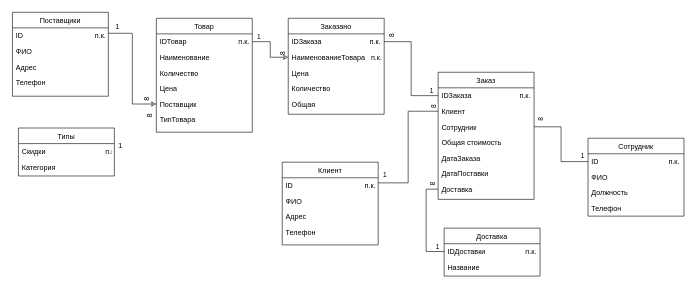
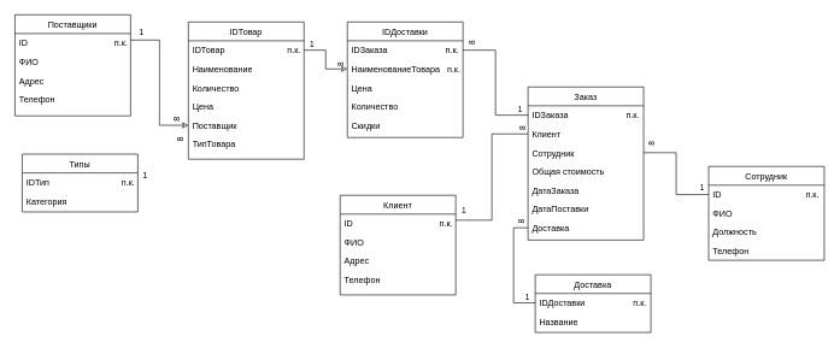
  <mxCell id="0" />
  <mxCell id="1" parent="0" />
  <mxCell id="2" value="Заказ" style="swimlane;fontStyle=0;align=center;verticalAlign=top;childLayout=stackLayout;horizontal=1;startSize=26;horizontalStack=0;resizeParent=1;resizeLast=0;collapsible=1;marginBottom=0;rounded=0;shadow=0;strokeWidth=1;" parent="1" vertex="1"><mxGeometry x="730" y="120" width="160" height="212" as="geometry"><mxRectangle x="230" y="140" width="160" height="26" as="alternateBounds" /></mxGeometry></mxCell>
  <mxCell id="3" value="IDЗаказа                        п.к." style="text;align=left;verticalAlign=top;spacingLeft=4;spacingRight=4;overflow=hidden;rotatable=0;points=[[0,0.5],[1,0.5]];portConstraint=eastwest;" parent="2" vertex="1"><mxGeometry y="26" width="160" height="26" as="geometry" /></mxCell>
  <mxCell id="4" value="Клиент" style="text;align=left;verticalAlign=top;spacingLeft=4;spacingRight=4;overflow=hidden;rotatable=0;points=[[0,0.5],[1,0.5]];portConstraint=eastwest;" parent="2" vertex="1"><mxGeometry y="52" width="160" height="26" as="geometry" /></mxCell>
  <mxCell id="5" value="Сотрудник" style="text;align=left;verticalAlign=top;spacingLeft=4;spacingRight=4;overflow=hidden;rotatable=0;points=[[0,0.5],[1,0.5]];portConstraint=eastwest;" parent="2" vertex="1"><mxGeometry y="78" width="160" height="26" as="geometry" /></mxCell>
  <mxCell id="6" value="Общая стоимость" style="text;align=left;verticalAlign=top;spacingLeft=4;spacingRight=4;overflow=hidden;rotatable=0;points=[[0,0.5],[1,0.5]];portConstraint=eastwest;rounded=0;shadow=0;html=0;" parent="2" vertex="1"><mxGeometry y="104" width="160" height="26" as="geometry" /></mxCell>
  <mxCell id="7" value="ДатаЗаказа" style="text;align=left;verticalAlign=top;spacingLeft=4;spacingRight=4;overflow=hidden;rotatable=0;points=[[0,0.5],[1,0.5]];portConstraint=eastwest;rounded=0;shadow=0;html=0;" parent="2" vertex="1"><mxGeometry y="130" width="160" height="26" as="geometry" /></mxCell>
  <mxCell id="8" value="ДатаПоставки" style="text;align=left;verticalAlign=top;spacingLeft=4;spacingRight=4;overflow=hidden;rotatable=0;points=[[0,0.5],[1,0.5]];portConstraint=eastwest;" parent="2" vertex="1"><mxGeometry y="156" width="160" height="26" as="geometry" /></mxCell>
  <mxCell id="9" value="Доставка" style="text;align=left;verticalAlign=top;spacingLeft=4;spacingRight=4;overflow=hidden;rotatable=0;points=[[0,0.5],[1,0.5]];portConstraint=eastwest;" parent="2" vertex="1"><mxGeometry y="182" width="160" height="26" as="geometry" /></mxCell>
  <mxCell id="10" value="Клиент" style="swimlane;fontStyle=0;align=center;verticalAlign=top;childLayout=stackLayout;horizontal=1;startSize=26;horizontalStack=0;resizeParent=1;resizeLast=0;collapsible=1;marginBottom=0;rounded=0;shadow=0;strokeWidth=1;" parent="1" vertex="1"><mxGeometry x="470" y="270" width="160" height="138" as="geometry"><mxRectangle x="130" y="380" width="160" height="26" as="alternateBounds" /></mxGeometry></mxCell>
  <mxCell id="11" value="ID                                    п.к." style="text;align=left;verticalAlign=top;spacingLeft=4;spacingRight=4;overflow=hidden;rotatable=0;points=[[0,0.5],[1,0.5]];portConstraint=eastwest;" parent="10" vertex="1"><mxGeometry y="26" width="160" height="26" as="geometry" /></mxCell>
  <mxCell id="12" value="ФИО" style="text;align=left;verticalAlign=top;spacingLeft=4;spacingRight=4;overflow=hidden;rotatable=0;points=[[0,0.5],[1,0.5]];portConstraint=eastwest;rounded=0;shadow=0;html=0;" parent="10" vertex="1"><mxGeometry y="52" width="160" height="26" as="geometry" /></mxCell>
  <mxCell id="13" value="Адрес" style="text;align=left;verticalAlign=top;spacingLeft=4;spacingRight=4;overflow=hidden;rotatable=0;points=[[0,0.5],[1,0.5]];portConstraint=eastwest;fontStyle=0" parent="10" vertex="1"><mxGeometry y="78" width="160" height="26" as="geometry" /></mxCell>
  <mxCell id="14" value="Телефон" style="text;align=left;verticalAlign=top;spacingLeft=4;spacingRight=4;overflow=hidden;rotatable=0;points=[[0,0.5],[1,0.5]];portConstraint=eastwest;" parent="10" vertex="1"><mxGeometry y="104" width="160" height="26" as="geometry" /></mxCell>
  <mxCell id="15" value="Сотрудник" style="swimlane;fontStyle=0;align=center;verticalAlign=top;childLayout=stackLayout;horizontal=1;startSize=26;horizontalStack=0;resizeParent=1;resizeLast=0;collapsible=1;marginBottom=0;rounded=0;shadow=0;strokeWidth=1;" parent="1" vertex="1"><mxGeometry x="980" y="230" width="160" height="130" as="geometry"><mxRectangle x="340" y="380" width="170" height="26" as="alternateBounds" /></mxGeometry></mxCell>
  <mxCell id="16" value="ID                                   п.к." style="text;align=left;verticalAlign=top;spacingLeft=4;spacingRight=4;overflow=hidden;rotatable=0;points=[[0,0.5],[1,0.5]];portConstraint=eastwest;" parent="15" vertex="1"><mxGeometry y="26" width="160" height="26" as="geometry" /></mxCell>
  <mxCell id="17" value="ФИО" style="text;align=left;verticalAlign=top;spacingLeft=4;spacingRight=4;overflow=hidden;rotatable=0;points=[[0,0.5],[1,0.5]];portConstraint=eastwest;" parent="15" vertex="1"><mxGeometry y="52" width="160" height="26" as="geometry" /></mxCell>
  <mxCell id="18" value="Должность" style="text;align=left;verticalAlign=top;spacingLeft=4;spacingRight=4;overflow=hidden;rotatable=0;points=[[0,0.5],[1,0.5]];portConstraint=eastwest;" parent="15" vertex="1"><mxGeometry y="78" width="160" height="26" as="geometry" /></mxCell>
  <mxCell id="19" value="Телефон" style="text;align=left;verticalAlign=top;spacingLeft=4;spacingRight=4;overflow=hidden;rotatable=0;points=[[0,0.5],[1,0.5]];portConstraint=eastwest;" parent="15" vertex="1"><mxGeometry y="104" width="160" height="26" as="geometry" /></mxCell>
- <mxCell id="20" value="Товар" style="swimlane;fontStyle=0;align=center;verticalAlign=top;childLayout=stackLayout;horizontal=1;startSize=26;horizontalStack=0;resizeParent=1;resizeLast=0;collapsible=1;marginBottom=0;rounded=0;shadow=0;strokeWidth=1;" parent="1" vertex="1"><mxGeometry x="260" y="30" width="160" height="190" as="geometry"><mxRectangle x="550" y="140" width="160" height="26" as="alternateBounds" /></mxGeometry></mxCell>
+ <mxCell id="20" value="IDТовар" style="swimlane;fontStyle=0;align=center;verticalAlign=top;childLayout=stackLayout;horizontal=1;startSize=26;horizontalStack=0;resizeParent=1;resizeLast=0;collapsible=1;marginBottom=0;rounded=0;shadow=0;strokeWidth=1;" parent="1" vertex="1"><mxGeometry x="260" y="30" width="160" height="190" as="geometry"><mxRectangle x="550" y="140" width="160" height="26" as="alternateBounds" /></mxGeometry></mxCell>
  <mxCell id="21" value="IDТовар                          п.к." style="text;align=left;verticalAlign=top;spacingLeft=4;spacingRight=4;overflow=hidden;rotatable=0;points=[[0,0.5],[1,0.5]];portConstraint=eastwest;rounded=0;shadow=0;html=0;" parent="20" vertex="1"><mxGeometry y="26" width="160" height="26" as="geometry" /></mxCell>
  <mxCell id="22" value="Наименование" style="text;align=left;verticalAlign=top;spacingLeft=4;spacingRight=4;overflow=hidden;rotatable=0;points=[[0,0.5],[1,0.5]];portConstraint=eastwest;rounded=0;shadow=0;html=0;" parent="20" vertex="1"><mxGeometry y="52" width="160" height="26" as="geometry" /></mxCell>
  <mxCell id="23" value="Количество" style="text;align=left;verticalAlign=top;spacingLeft=4;spacingRight=4;overflow=hidden;rotatable=0;points=[[0,0.5],[1,0.5]];portConstraint=eastwest;rounded=0;shadow=0;html=0;" parent="20" vertex="1"><mxGeometry y="78" width="160" height="26" as="geometry" /></mxCell>
  <mxCell id="24" value="Цена" style="text;align=left;verticalAlign=top;spacingLeft=4;spacingRight=4;overflow=hidden;rotatable=0;points=[[0,0.5],[1,0.5]];portConstraint=eastwest;rounded=0;shadow=0;html=0;" parent="20" vertex="1"><mxGeometry y="104" width="160" height="26" as="geometry" /></mxCell>
  <mxCell id="25" value="Поставщик" style="text;align=left;verticalAlign=top;spacingLeft=4;spacingRight=4;overflow=hidden;rotatable=0;points=[[0,0.5],[1,0.5]];portConstraint=eastwest;rounded=0;shadow=0;html=0;" parent="20" vertex="1"><mxGeometry y="130" width="160" height="26" as="geometry" /></mxCell>
  <mxCell id="26" value="ТипТовара" style="text;align=left;verticalAlign=top;spacingLeft=4;spacingRight=4;overflow=hidden;rotatable=0;points=[[0,0.5],[1,0.5]];portConstraint=eastwest;rounded=0;shadow=0;html=0;" parent="20" vertex="1"><mxGeometry y="156" width="160" height="26" as="geometry" /></mxCell>
  <mxCell id="27" style="edgeStyle=orthogonalEdgeStyle;rounded=0;orthogonalLoop=1;jettySize=auto;html=1;exitX=1;exitY=0.25;exitDx=0;exitDy=0;endArrow=classic;endFill=0;" parent="1" source="28" target="25" edge="1"><mxGeometry relative="1" as="geometry" /></mxCell>
  <mxCell id="28" value="Поставщики" style="swimlane;fontStyle=0;align=center;verticalAlign=top;childLayout=stackLayout;horizontal=1;startSize=26;horizontalStack=0;resizeParent=1;resizeLast=0;collapsible=1;marginBottom=0;rounded=0;shadow=0;strokeWidth=1;" parent="1" vertex="1"><mxGeometry x="20" y="20" width="160" height="140" as="geometry"><mxRectangle x="130" y="380" width="160" height="26" as="alternateBounds" /></mxGeometry></mxCell>
  <mxCell id="29" value="ID                                    п.к." style="text;align=left;verticalAlign=top;spacingLeft=4;spacingRight=4;overflow=hidden;rotatable=0;points=[[0,0.5],[1,0.5]];portConstraint=eastwest;" parent="28" vertex="1"><mxGeometry y="26" width="160" height="26" as="geometry" /></mxCell>
  <mxCell id="30" value="ФИО" style="text;align=left;verticalAlign=top;spacingLeft=4;spacingRight=4;overflow=hidden;rotatable=0;points=[[0,0.5],[1,0.5]];portConstraint=eastwest;rounded=0;shadow=0;html=0;" parent="28" vertex="1"><mxGeometry y="52" width="160" height="26" as="geometry" /></mxCell>
  <mxCell id="31" value="Адрес" style="text;align=left;verticalAlign=top;spacingLeft=4;spacingRight=4;overflow=hidden;rotatable=0;points=[[0,0.5],[1,0.5]];portConstraint=eastwest;fontStyle=0" parent="28" vertex="1"><mxGeometry y="78" width="160" height="26" as="geometry" /></mxCell>
  <mxCell id="32" value="Телефон" style="text;align=left;verticalAlign=top;spacingLeft=4;spacingRight=4;overflow=hidden;rotatable=0;points=[[0,0.5],[1,0.5]];portConstraint=eastwest;" parent="28" vertex="1"><mxGeometry y="104" width="160" height="26" as="geometry" /></mxCell>
- <mxCell id="33" value="Заказано" style="swimlane;fontStyle=0;align=center;verticalAlign=top;childLayout=stackLayout;horizontal=1;startSize=26;horizontalStack=0;resizeParent=1;resizeLast=0;collapsible=1;marginBottom=0;rounded=0;shadow=0;strokeWidth=1;" parent="1" vertex="1"><mxGeometry x="480" y="30" width="160" height="160" as="geometry"><mxRectangle x="230" y="140" width="160" height="26" as="alternateBounds" /></mxGeometry></mxCell>
+ <mxCell id="33" value="IDДоставки" style="swimlane;fontStyle=0;align=center;verticalAlign=top;childLayout=stackLayout;horizontal=1;startSize=26;horizontalStack=0;resizeParent=1;resizeLast=0;collapsible=1;marginBottom=0;rounded=0;shadow=0;strokeWidth=1;" parent="1" vertex="1"><mxGeometry x="480" y="30" width="160" height="160" as="geometry"><mxRectangle x="230" y="140" width="160" height="26" as="alternateBounds" /></mxGeometry></mxCell>
  <mxCell id="34" value="IDЗаказа                        п.к." style="text;align=left;verticalAlign=top;spacingLeft=4;spacingRight=4;overflow=hidden;rotatable=0;points=[[0,0.5],[1,0.5]];portConstraint=eastwest;" parent="33" vertex="1"><mxGeometry y="26" width="160" height="26" as="geometry" /></mxCell>
  <mxCell id="35" value="НаименованиеТовара   п.к." style="text;align=left;verticalAlign=top;spacingLeft=4;spacingRight=4;overflow=hidden;rotatable=0;points=[[0,0.5],[1,0.5]];portConstraint=eastwest;" parent="33" vertex="1"><mxGeometry y="52" width="160" height="26" as="geometry" /></mxCell>
  <mxCell id="36" value="Цена" style="text;align=left;verticalAlign=top;spacingLeft=4;spacingRight=4;overflow=hidden;rotatable=0;points=[[0,0.5],[1,0.5]];portConstraint=eastwest;rounded=0;shadow=0;html=0;" parent="33" vertex="1"><mxGeometry y="78" width="160" height="26" as="geometry" /></mxCell>
  <mxCell id="37" value="Количество" style="text;align=left;verticalAlign=top;spacingLeft=4;spacingRight=4;overflow=hidden;rotatable=0;points=[[0,0.5],[1,0.5]];portConstraint=eastwest;" parent="33" vertex="1"><mxGeometry y="104" width="160" height="26" as="geometry" /></mxCell>
- <mxCell id="38" value="Общая" style="text;align=left;verticalAlign=top;spacingLeft=4;spacingRight=4;overflow=hidden;rotatable=0;points=[[0,0.5],[1,0.5]];portConstraint=eastwest;" parent="33" vertex="1"><mxGeometry y="130" width="160" height="26" as="geometry" /></mxCell>
+ <mxCell id="38" value="Скидки" style="text;align=left;verticalAlign=top;spacingLeft=4;spacingRight=4;overflow=hidden;rotatable=0;points=[[0,0.5],[1,0.5]];portConstraint=eastwest;" parent="33" vertex="1"><mxGeometry y="130" width="160" height="26" as="geometry" /></mxCell>
  <mxCell id="39" style="rounded=0;orthogonalLoop=1;jettySize=auto;html=1;exitX=0;exitY=0.5;exitDx=0;exitDy=0;entryX=1;entryY=0.5;entryDx=0;entryDy=0;edgeStyle=orthogonalEdgeStyle;endArrow=none;endFill=0;" parent="1" source="16" target="5" edge="1"><mxGeometry relative="1" as="geometry" /></mxCell>
  <mxCell id="40" value="1" style="edgeLabel;html=1;align=center;verticalAlign=middle;resizable=0;points=[];" parent="39" vertex="1" connectable="0"><mxGeometry x="-0.864" relative="1" as="geometry"><mxPoint y="-11" as="offset" /></mxGeometry></mxCell>
  <mxCell id="41" value="8" style="edgeLabel;html=1;align=center;verticalAlign=middle;resizable=0;points=[];rotation=-90;" parent="39" vertex="1" connectable="0"><mxGeometry x="0.86" y="-2" relative="1" as="geometry"><mxPoint y="-9" as="offset" /></mxGeometry></mxCell>
  <mxCell id="42" style="edgeStyle=orthogonalEdgeStyle;rounded=0;orthogonalLoop=1;jettySize=auto;html=1;entryX=0;entryY=0.5;entryDx=0;entryDy=0;startArrow=none;startFill=0;endArrow=none;endFill=0;exitX=1;exitY=0.25;exitDx=0;exitDy=0;" parent="1" source="10" target="4" edge="1"><mxGeometry relative="1" as="geometry"><mxPoint x="660" y="309" as="sourcePoint" /></mxGeometry></mxCell>
  <mxCell id="43" value="8" style="edgeLabel;html=1;align=center;verticalAlign=middle;resizable=0;points=[];rotation=-90;" parent="42" vertex="1" connectable="0"><mxGeometry x="0.918" y="1" relative="1" as="geometry"><mxPoint y="-6" as="offset" /></mxGeometry></mxCell>
  <mxCell id="44" value="1" style="edgeLabel;html=1;align=center;verticalAlign=middle;resizable=0;points=[];" parent="42" vertex="1" connectable="0"><mxGeometry x="-0.908" relative="1" as="geometry"><mxPoint y="-14" as="offset" /></mxGeometry></mxCell>
  <mxCell id="45" style="edgeStyle=orthogonalEdgeStyle;rounded=0;orthogonalLoop=1;jettySize=auto;html=1;exitX=1;exitY=0.5;exitDx=0;exitDy=0;entryX=0;entryY=0.5;entryDx=0;entryDy=0;endArrow=classic;endFill=0;" parent="1" source="21" target="35" edge="1"><mxGeometry relative="1" as="geometry" /></mxCell>
  <mxCell id="46" value="8" style="edgeLabel;html=1;align=center;verticalAlign=middle;resizable=0;points=[];rotation=-90;" parent="45" vertex="1" connectable="0"><mxGeometry x="0.739" y="6" relative="1" as="geometry"><mxPoint x="1" y="1" as="offset" /></mxGeometry></mxCell>
  <mxCell id="47" value="1" style="edgeLabel;html=1;align=center;verticalAlign=middle;resizable=0;points=[];" parent="45" vertex="1" connectable="0"><mxGeometry x="-0.767" y="-2" relative="1" as="geometry"><mxPoint y="-11" as="offset" /></mxGeometry></mxCell>
  <mxCell id="48" style="edgeStyle=orthogonalEdgeStyle;rounded=0;orthogonalLoop=1;jettySize=auto;html=1;exitX=1;exitY=0.5;exitDx=0;exitDy=0;entryX=0;entryY=0.5;entryDx=0;entryDy=0;endArrow=none;endFill=0;" parent="1" source="34" target="3" edge="1"><mxGeometry relative="1" as="geometry" /></mxCell>
  <mxCell id="49" value="8" style="edgeLabel;html=1;align=center;verticalAlign=middle;resizable=0;points=[];rotation=-90;" parent="48" vertex="1" connectable="0"><mxGeometry x="-0.865" y="3" relative="1" as="geometry"><mxPoint y="-6" as="offset" /></mxGeometry></mxCell>
  <mxCell id="50" value="1" style="edgeLabel;html=1;align=center;verticalAlign=middle;resizable=0;points=[];" parent="48" vertex="1" connectable="0"><mxGeometry x="0.872" y="1" relative="1" as="geometry"><mxPoint y="-8" as="offset" /></mxGeometry></mxCell>
  <mxCell id="51" value="Доставка" style="swimlane;fontStyle=0;align=center;verticalAlign=top;childLayout=stackLayout;horizontal=1;startSize=26;horizontalStack=0;resizeParent=1;resizeLast=0;collapsible=1;marginBottom=0;rounded=0;shadow=0;strokeWidth=1;" parent="1" vertex="1"><mxGeometry x="740" y="380" width="160" height="80" as="geometry"><mxRectangle x="340" y="380" width="170" height="26" as="alternateBounds" /></mxGeometry></mxCell>
  <mxCell id="52" value="IDДоставки                    п.к." style="text;align=left;verticalAlign=top;spacingLeft=4;spacingRight=4;overflow=hidden;rotatable=0;points=[[0,0.5],[1,0.5]];portConstraint=eastwest;" parent="51" vertex="1"><mxGeometry y="26" width="160" height="26" as="geometry" /></mxCell>
  <mxCell id="53" value="Название" style="text;align=left;verticalAlign=top;spacingLeft=4;spacingRight=4;overflow=hidden;rotatable=0;points=[[0,0.5],[1,0.5]];portConstraint=eastwest;" parent="51" vertex="1"><mxGeometry y="52" width="160" height="26" as="geometry" /></mxCell>
  <mxCell id="54" style="edgeStyle=orthogonalEdgeStyle;rounded=0;orthogonalLoop=1;jettySize=auto;html=1;entryX=0;entryY=0.5;entryDx=0;entryDy=0;endArrow=none;endFill=0;" parent="1" source="52" target="9" edge="1"><mxGeometry relative="1" as="geometry"><Array as="points"><mxPoint x="710" y="419" /><mxPoint x="710" y="315" /></Array></mxGeometry></mxCell>
  <mxCell id="55" value="8" style="edgeLabel;html=1;align=center;verticalAlign=middle;resizable=0;points=[];rotation=-90;" parent="54" vertex="1" connectable="0"><mxGeometry x="0.893" y="2" relative="1" as="geometry"><mxPoint x="-2" y="-5" as="offset" /></mxGeometry></mxCell>
  <mxCell id="56" value="1" style="edgeLabel;html=1;align=center;verticalAlign=middle;resizable=0;points=[];" parent="54" vertex="1" connectable="0"><mxGeometry x="-0.839" y="-2" relative="1" as="geometry"><mxPoint y="-7" as="offset" /></mxGeometry></mxCell>
  <mxCell id="57" value="Типы" style="swimlane;fontStyle=0;align=center;verticalAlign=top;childLayout=stackLayout;horizontal=1;startSize=26;horizontalStack=0;resizeParent=1;resizeLast=0;collapsible=1;marginBottom=0;rounded=0;shadow=0;strokeWidth=1;" parent="1" vertex="1"><mxGeometry x="30" y="213" width="160" height="80" as="geometry"><mxRectangle x="340" y="380" width="170" height="26" as="alternateBounds" /></mxGeometry></mxCell>
- <mxCell id="58" value="Скидки                              п.к." style="text;align=left;verticalAlign=top;spacingLeft=4;spacingRight=4;overflow=hidden;rotatable=0;points=[[0,0.5],[1,0.5]];portConstraint=eastwest;" parent="57" vertex="1"><mxGeometry y="26" width="160" height="26" as="geometry" /></mxCell>
+ <mxCell id="58" value="IDТип                              п.к." style="text;align=left;verticalAlign=top;spacingLeft=4;spacingRight=4;overflow=hidden;rotatable=0;points=[[0,0.5],[1,0.5]];portConstraint=eastwest;" parent="57" vertex="1"><mxGeometry y="26" width="160" height="26" as="geometry" /></mxCell>
  <mxCell id="59" value="Категория" style="text;align=left;verticalAlign=top;spacingLeft=4;spacingRight=4;overflow=hidden;rotatable=0;points=[[0,0.5],[1,0.5]];portConstraint=eastwest;" parent="57" vertex="1"><mxGeometry y="52" width="160" height="28" as="geometry" /></mxCell>
  <mxCell id="60" value="1" style="text;html=1;align=center;verticalAlign=middle;resizable=0;points=[];autosize=1;strokeColor=none;fillColor=none;" parent="1" vertex="1"><mxGeometry x="180" y="30" width="30" height="30" as="geometry" /></mxCell>
  <mxCell id="61" value="8" style="text;html=1;align=center;verticalAlign=middle;resizable=0;points=[];autosize=1;strokeColor=none;fillColor=none;rotation=-90;" parent="1" vertex="1"><mxGeometry x="230" y="150" width="30" height="30" as="geometry" /></mxCell>
  <mxCell id="62" value="8" style="text;html=1;align=center;verticalAlign=middle;resizable=0;points=[];autosize=1;strokeColor=none;fillColor=none;rotation=-90;" parent="1" vertex="1"><mxGeometry x="235" y="178" width="30" height="30" as="geometry" /></mxCell>
  <mxCell id="63" value="1" style="text;html=1;align=center;verticalAlign=middle;resizable=0;points=[];autosize=1;strokeColor=none;fillColor=none;" parent="1" vertex="1"><mxGeometry x="185" y="228" width="30" height="30" as="geometry" /></mxCell>
